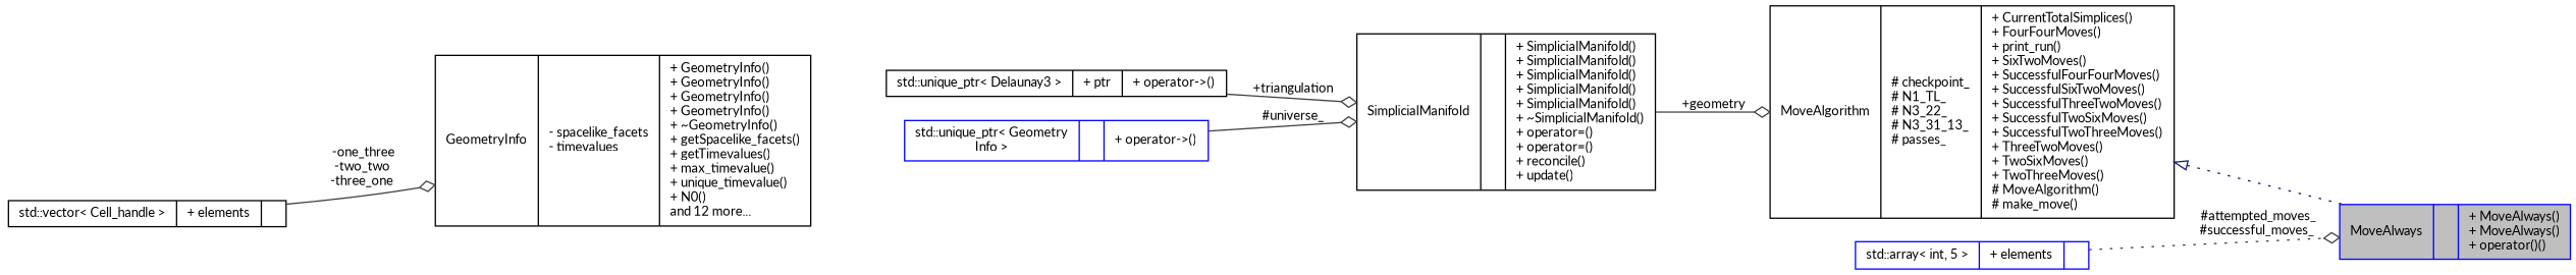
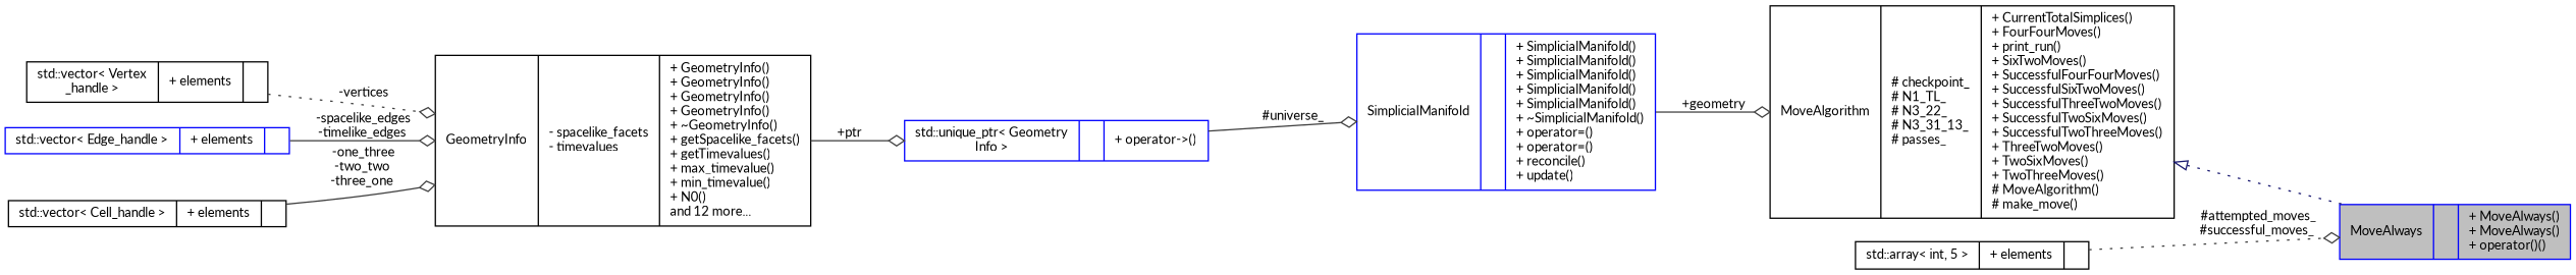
  digraph {
    fontname=Lato
    rankdir=LR
    node [color=black fillcolor=white fontname=Lato fontsize=10 shape=record style=filled]
    edge [color=grey25 fontname=Lato fontsize=10 labelfontname=Helvetica labelfontsize=10 style=solid arrowhead=odiamond]
    n1 [color=blue fillcolor=grey75 fontcolor=black height=0.2 label="{MoveAlways\n||+ MoveAlways()\l+ MoveAlways()\l+ operator()()\l}" width=0.4]
    n2 [height=0.2 label="{MoveAlgorithm\n|# checkpoint_\l# N1_TL_\l# N3_22_\l# N3_31_13_\l# passes_\l|+ CurrentTotalSimplices()\l+ FourFourMoves()\l+ print_run()\l+ SixTwoMoves()\l+ SuccessfulFourFourMoves()\l+ SuccessfulSixTwoMoves()\l+ SuccessfulThreeTwoMoves()\l+ SuccessfulTwoSixMoves()\l+ SuccessfulTwoThreeMoves()\l+ ThreeTwoMoves()\l+ TwoSixMoves()\l+ TwoThreeMoves()\l# MoveAlgorithm()\l# make_move()\l}" width=0.4]
-   n3 [color=blue height=0.2 label="{std::array\< int, 5 \>\n|+ elements\l|}" width=0.4]
-   n4 [height=0.2 label="{SimplicialManifold\n||+ SimplicialManifold()\l+ SimplicialManifold()\l+ SimplicialManifold()\l+ SimplicialManifold()\l+ SimplicialManifold()\l+ ~SimplicialManifold()\l+ operator=()\l+ operator=()\l+ reconcile()\l+ update()\l}" width=0.4]
-   n5 [height=0.2 label="{std::unique_ptr\< Delaunay3 \>\n|+ ptr\l|+ operator-\>()\l}" width=0.4]
+   n3 [height=0.2 label="{std::array\< int, 5 \>\n|+ elements\l|}" width=0.4]
+   n4 [color=blue height=0.2 label="{SimplicialManifold\n||+ SimplicialManifold()\l+ SimplicialManifold()\l+ SimplicialManifold()\l+ SimplicialManifold()\l+ SimplicialManifold()\l+ ~SimplicialManifold()\l+ operator=()\l+ operator=()\l+ reconcile()\l+ update()\l}" width=0.4]
    n6 [color=blue height=0.2 label="{std::unique_ptr\< Geometry\lInfo \>\n||+ operator-\>()\l}" width=0.4]
-   n7 [height=0.2 label="{GeometryInfo\n|- spacelike_facets\l- timevalues\l|+ GeometryInfo()\l+ GeometryInfo()\l+ GeometryInfo()\l+ GeometryInfo()\l+ ~GeometryInfo()\l+ getSpacelike_facets()\l+ getTimevalues()\l+ max_timevalue()\l+ unique_timevalue()\l+ N0()\land 12 more...\l}" width=0.4]
+   n7 [height=0.2 label="{GeometryInfo\n|- spacelike_facets\l- timevalues\l|+ GeometryInfo()\l+ GeometryInfo()\l+ GeometryInfo()\l+ GeometryInfo()\l+ ~GeometryInfo()\l+ getSpacelike_facets()\l+ getTimevalues()\l+ max_timevalue()\l+ min_timevalue()\l+ N0()\land 12 more...\l}" width=0.4]
+   n8 [height=0.2 label="{std::vector\< Vertex\l_handle \>\n|+ elements\l|}" width=0.4]
+   n9 [color=blue height=0.2 label="{std::vector\< Edge_handle \>\n|+ elements\l|}" width=0.4]
    n10 [height=0.2 label="{std::vector\< Cell_handle \>\n|+ elements\l|}" width=0.4]
    n2 -> n1 [arrowtail=onormal color=midnightblue dir=back style=dotted arrowhead=""]
    n3 -> n1 [label=" #attempted_moves_\n#successful_moves_" style=dotted]
    n4 -> n2 [label=" +geometry"]
-   n5 -> n4 [label=" +triangulation"]
    n6 -> n4 [label=" #universe_"]
+   n7 -> n6 [label=" +ptr"]
+   n8 -> n7 [label=" -vertices" style=dotted]
+   n9 -> n7 [label=" -spacelike_edges\n-timelike_edges"]
    n10 -> n7 [label=" -one_three\n-two_two\n-three_one"]
  }
